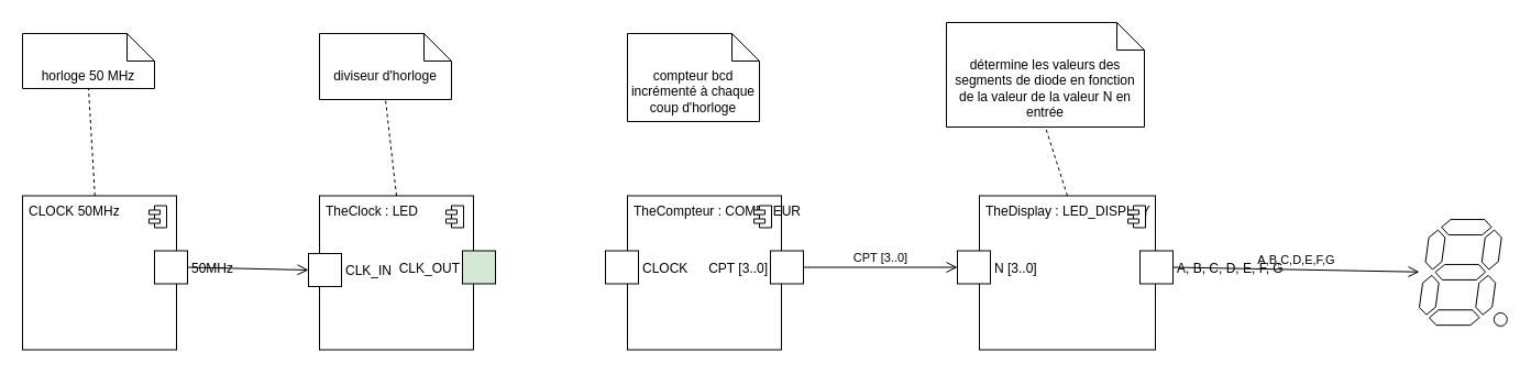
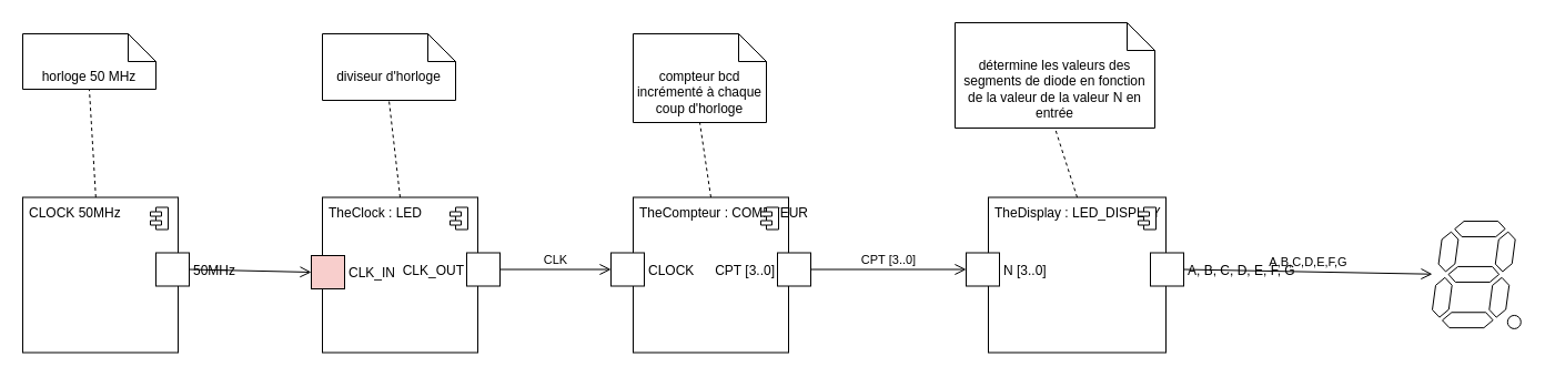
  <mxCell id="0" />
  <mxCell id="1" parent="0" />
  <mxCell id="2" value="" style="fontStyle=1;align=center;verticalAlign=top;childLayout=stackLayout;horizontal=1;horizontalStack=0;resizeParent=1;resizeParentMax=0;resizeLast=0;marginBottom=0;" vertex="1" parent="1"><mxGeometry x="20" y="177.5" width="140" height="140" as="geometry" /></mxCell>
  <mxCell id="3" value="CLOCK 50MHz" style="html=1;align=left;spacingLeft=4;verticalAlign=top;strokeColor=none;fillColor=none;" vertex="1" parent="2"><mxGeometry width="140" height="140" as="geometry" /></mxCell>
  <mxCell id="4" value="" style="shape=module;jettyWidth=10;jettyHeight=4;" vertex="1" parent="3"><mxGeometry x="1" width="16" height="20" relative="1" as="geometry"><mxPoint x="-25" y="9" as="offset" /></mxGeometry></mxCell>
  <mxCell id="5" value="50MHz" style="fontStyle=0;labelPosition=right;verticalLabelPosition=middle;align=left;verticalAlign=middle;spacingLeft=2;" vertex="1" parent="1"><mxGeometry x="140" y="227.5" width="30" height="30" as="geometry" /></mxCell>
  <mxCell id="6" value="" style="fontStyle=1;align=center;verticalAlign=top;childLayout=stackLayout;horizontal=1;horizontalStack=0;resizeParent=1;resizeParentMax=0;resizeLast=0;marginBottom=0;" vertex="1" parent="1"><mxGeometry x="290" y="177.5" width="140" height="140" as="geometry" /></mxCell>
  <mxCell id="7" value="TheClock : LED" style="html=1;align=left;spacingLeft=4;verticalAlign=top;strokeColor=none;fillColor=none;" vertex="1" parent="6"><mxGeometry width="140" height="140" as="geometry" /></mxCell>
  <mxCell id="8" value="" style="shape=module;jettyWidth=10;jettyHeight=4;" vertex="1" parent="7"><mxGeometry x="1" width="16" height="20" relative="1" as="geometry"><mxPoint x="-25" y="9" as="offset" /></mxGeometry></mxCell>
- <mxCell id="9" value="CLK_IN" style="fontStyle=0;labelPosition=right;verticalLabelPosition=middle;align=left;verticalAlign=middle;spacingLeft=2;" vertex="1" parent="1"><mxGeometry x="280" y="230" width="30" height="30" as="geometry" /></mxCell>
- <mxCell id="10" value="CLK_OUT" style="fontStyle=0;labelPosition=left;verticalLabelPosition=middle;align=right;verticalAlign=middle;spacingLeft=2;fillColor=#d5e8d4;" vertex="1" parent="1"><mxGeometry x="420" y="227.5" width="30" height="30" as="geometry" /></mxCell>
+ <mxCell id="9" value="CLK_IN" style="fontStyle=0;labelPosition=right;verticalLabelPosition=middle;align=left;verticalAlign=middle;spacingLeft=2;fillColor=#f8cecc;" vertex="1" parent="1"><mxGeometry x="280" y="230" width="30" height="30" as="geometry" /></mxCell>
+ <mxCell id="10" value="CLK_OUT" style="fontStyle=0;labelPosition=left;verticalLabelPosition=middle;align=right;verticalAlign=middle;spacingLeft=2;" vertex="1" parent="1"><mxGeometry x="420" y="227.5" width="30" height="30" as="geometry" /></mxCell>
  <mxCell id="11" value="" style="endArrow=open;startArrow=none;endFill=0;startFill=0;endSize=8;html=1;verticalAlign=bottom;labelBackgroundColor=none;strokeWidth=1;rounded=0;exitX=1;exitY=0.5;exitDx=0;exitDy=0;entryX=0;entryY=0.5;entryDx=0;entryDy=0;" edge="1" parent="1" source="5" target="9"><mxGeometry width="160" relative="1" as="geometry"><mxPoint x="310" y="250" as="sourcePoint" /><mxPoint x="470" y="250" as="targetPoint" /></mxGeometry></mxCell>
  <mxCell id="12" value="" style="fontStyle=1;align=center;verticalAlign=top;childLayout=stackLayout;horizontal=1;horizontalStack=0;resizeParent=1;resizeParentMax=0;resizeLast=0;marginBottom=0;" vertex="1" parent="1"><mxGeometry x="570" y="177.5" width="140" height="140" as="geometry" /></mxCell>
  <mxCell id="13" value="TheCompteur : COMPTEUR" style="html=1;align=left;spacingLeft=4;verticalAlign=top;strokeColor=none;fillColor=none;" vertex="1" parent="12"><mxGeometry width="140" height="140" as="geometry" /></mxCell>
  <mxCell id="14" value="" style="shape=module;jettyWidth=10;jettyHeight=4;" vertex="1" parent="13"><mxGeometry x="1" width="16" height="20" relative="1" as="geometry"><mxPoint x="-25" y="9" as="offset" /></mxGeometry></mxCell>
  <mxCell id="15" value="CLOCK" style="fontStyle=0;labelPosition=right;verticalLabelPosition=middle;align=left;verticalAlign=middle;spacingLeft=2;" vertex="1" parent="13"><mxGeometry x="-20" y="50" width="30" height="30" as="geometry" /></mxCell>
+ <mxCell id="16" value="CLK" style="endArrow=open;startArrow=none;endFill=0;startFill=0;endSize=8;html=1;verticalAlign=bottom;labelBackgroundColor=none;strokeWidth=1;rounded=0;exitX=1;exitY=0.5;exitDx=0;exitDy=0;entryX=0;entryY=0.5;entryDx=0;entryDy=0;" edge="1" parent="1" source="10" target="15"><mxGeometry width="160" relative="1" as="geometry"><mxPoint x="180" y="252.5" as="sourcePoint" /><mxPoint x="290" y="255" as="targetPoint" /></mxGeometry></mxCell>
  <mxCell id="17" value="" style="fontStyle=1;align=center;verticalAlign=top;childLayout=stackLayout;horizontal=1;horizontalStack=0;resizeParent=1;resizeParentMax=0;resizeLast=0;marginBottom=0;" vertex="1" parent="1"><mxGeometry x="890" y="177.5" width="160" height="140" as="geometry" /></mxCell>
  <mxCell id="18" value="TheDisplay : LED_DISPLAY" style="html=1;align=left;spacingLeft=4;verticalAlign=top;strokeColor=none;fillColor=none;" vertex="1" parent="17"><mxGeometry width="160" height="140" as="geometry" /></mxCell>
  <mxCell id="19" value="" style="shape=module;jettyWidth=10;jettyHeight=4;" vertex="1" parent="18"><mxGeometry x="1" width="16" height="20" relative="1" as="geometry"><mxPoint x="-25" y="9" as="offset" /></mxGeometry></mxCell>
  <mxCell id="20" value="N [3..0]" style="fontStyle=0;labelPosition=right;verticalLabelPosition=middle;align=left;verticalAlign=middle;spacingLeft=2;" vertex="1" parent="18"><mxGeometry x="-20" y="50" width="30" height="30" as="geometry" /></mxCell>
  <mxCell id="21" value="A, B, C, D, E, F, G" style="fontStyle=0;labelPosition=right;verticalLabelPosition=middle;align=left;verticalAlign=middle;spacingLeft=2;" vertex="1" parent="18"><mxGeometry x="146" y="50" width="30" height="30" as="geometry" /></mxCell>
  <mxCell id="22" value="CPT [3..0]" style="fontStyle=0;labelPosition=left;verticalLabelPosition=middle;align=right;verticalAlign=middle;spacingLeft=2;" vertex="1" parent="1"><mxGeometry x="700" y="227.5" width="30" height="30" as="geometry" /></mxCell>
  <mxCell id="23" value="&lt;div&gt;CPT [3..0]&lt;/div&gt;" style="endArrow=open;startArrow=none;endFill=0;startFill=0;endSize=8;html=1;verticalAlign=bottom;labelBackgroundColor=none;strokeWidth=1;rounded=0;exitX=1;exitY=0.5;exitDx=0;exitDy=0;entryX=0;entryY=0.5;entryDx=0;entryDy=0;" edge="1" parent="1" source="22" target="20"><mxGeometry width="160" relative="1" as="geometry"><mxPoint x="460" y="252.5" as="sourcePoint" /><mxPoint x="830" y="242.5" as="targetPoint" /></mxGeometry></mxCell>
  <mxCell id="24" value="" style="verticalLabelPosition=bottom;shadow=0;dashed=0;align=center;html=1;verticalAlign=top;shape=mxgraph.electrical.opto_electronics.7_segment_display_with_dp;pointerEvents=1;" vertex="1" parent="1"><mxGeometry x="1290" y="199.05" width="79.8" height="96.9" as="geometry" /></mxCell>
  <mxCell id="25" value="A,B,C,D,E,F,G" style="endArrow=open;startArrow=none;endFill=0;startFill=0;endSize=8;html=1;verticalAlign=bottom;labelBackgroundColor=none;strokeWidth=1;rounded=0;exitX=1;exitY=0.5;exitDx=0;exitDy=0;" edge="1" parent="1" source="21" target="24"><mxGeometry width="160" relative="1" as="geometry"><mxPoint x="1080" y="295.95" as="sourcePoint" /><mxPoint x="1220" y="295.95" as="targetPoint" /></mxGeometry></mxCell>
  <mxCell id="26" value="horloge 50 MHz" style="shape=note2;boundedLbl=1;whiteSpace=wrap;html=1;size=25;verticalAlign=top;align=center;" vertex="1" parent="1"><mxGeometry x="20" y="30" width="120" height="50" as="geometry" /></mxCell>
  <mxCell id="27" value="diviseur d'horloge" style="shape=note2;boundedLbl=1;whiteSpace=wrap;html=1;size=25;verticalAlign=top;align=center;" vertex="1" parent="1"><mxGeometry x="290" y="30" width="120" height="60" as="geometry" /></mxCell>
  <mxCell id="28" value="compteur bcd incrémenté à chaque coup d'horloge" style="shape=note2;boundedLbl=1;whiteSpace=wrap;html=1;size=25;verticalAlign=top;align=center;" vertex="1" parent="1"><mxGeometry x="570" y="30" width="120" height="80" as="geometry" /></mxCell>
  <mxCell id="29" value="détermine les valeurs des segments de diode en fonction de la valeur de la valeur N en entrée" style="shape=note2;boundedLbl=1;whiteSpace=wrap;html=1;size=25;verticalAlign=top;align=center;" vertex="1" parent="1"><mxGeometry x="860" y="20" width="180" height="95" as="geometry" /></mxCell>
  <mxCell id="30" value="" style="endArrow=none;dashed=1;html=1;rounded=0;entryX=0.5;entryY=1;entryDx=0;entryDy=0;entryPerimeter=0;" edge="1" parent="1" source="3" target="26"><mxGeometry width="50" height="50" relative="1" as="geometry"><mxPoint x="500" y="310" as="sourcePoint" /><mxPoint x="550" y="260" as="targetPoint" /></mxGeometry></mxCell>
  <mxCell id="31" value="" style="endArrow=none;dashed=1;html=1;rounded=0;entryX=0.5;entryY=1;entryDx=0;entryDy=0;entryPerimeter=0;exitX=0.5;exitY=0;exitDx=0;exitDy=0;" edge="1" parent="1" source="7" target="27"><mxGeometry width="50" height="50" relative="1" as="geometry"><mxPoint x="95.556" y="187.5" as="sourcePoint" /><mxPoint x="90" y="100" as="targetPoint" /></mxGeometry></mxCell>
+ <mxCell id="32" value="" style="endArrow=none;dashed=1;html=1;rounded=0;entryX=0.5;entryY=1;entryDx=0;entryDy=0;entryPerimeter=0;exitX=0.5;exitY=0;exitDx=0;exitDy=0;" edge="1" parent="1" source="13" target="28"><mxGeometry width="50" height="50" relative="1" as="geometry"><mxPoint x="105.556" y="197.5" as="sourcePoint" /><mxPoint x="100" y="110" as="targetPoint" /></mxGeometry></mxCell>
  <mxCell id="33" value="" style="endArrow=none;dashed=1;html=1;rounded=0;entryX=0.5;entryY=1;entryDx=0;entryDy=0;entryPerimeter=0;exitX=0.5;exitY=0;exitDx=0;exitDy=0;" edge="1" parent="1" source="18" target="29"><mxGeometry width="50" height="50" relative="1" as="geometry"><mxPoint x="115.556" y="207.5" as="sourcePoint" /><mxPoint x="110" y="120" as="targetPoint" /></mxGeometry></mxCell>
